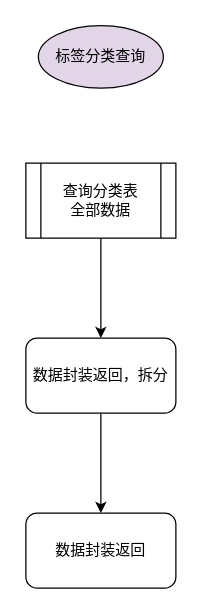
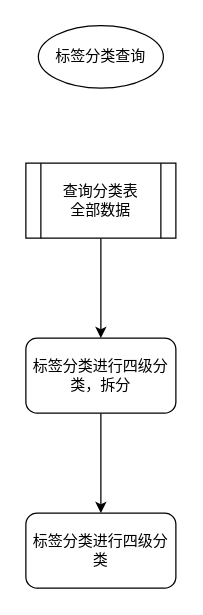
  <mxCell id="0" />
  <mxCell id="1" parent="0" />
- <mxCell id="2" value="标签分类查询" style="ellipse;whiteSpace=wrap;html=1;fillColor=#e1d5e7;" vertex="1" parent="1"><mxGeometry x="30" y="20" width="100" height="50" as="geometry" /></mxCell>
+ <mxCell id="2" value="标签分类查询" style="ellipse;whiteSpace=wrap;html=1;" vertex="1" parent="1"><mxGeometry x="30" y="20" width="100" height="50" as="geometry" /></mxCell>
  <mxCell id="3" value="" style="edgeStyle=orthogonalEdgeStyle;rounded=0;orthogonalLoop=1;jettySize=auto;html=1;" edge="1" parent="1" source="4" target="6"><mxGeometry relative="1" as="geometry" /></mxCell>
  <mxCell id="4" value="查询分类表&lt;div&gt;全部数据&lt;/div&gt;" style="shape=process;whiteSpace=wrap;html=1;backgroundOutline=1;" vertex="1" parent="1"><mxGeometry x="20" y="130" width="120" height="60" as="geometry" /></mxCell>
  <mxCell id="5" value="" style="edgeStyle=orthogonalEdgeStyle;rounded=0;orthogonalLoop=1;jettySize=auto;html=1;" edge="1" parent="1" source="6" target="7"><mxGeometry relative="1" as="geometry" /></mxCell>
- <mxCell id="6" value="数据封装返回，拆分" style="rounded=1;whiteSpace=wrap;html=1;" vertex="1" parent="1"><mxGeometry x="20" y="270" width="120" height="60" as="geometry" /></mxCell>
- <mxCell id="7" value="数据封装返回" style="whiteSpace=wrap;html=1;rounded=1;" vertex="1" parent="1"><mxGeometry x="20" y="410" width="120" height="60" as="geometry" /></mxCell>
+ <mxCell id="6" value="标签分类进行四级分类，拆分" style="rounded=1;whiteSpace=wrap;html=1;" vertex="1" parent="1"><mxGeometry x="20" y="270" width="120" height="60" as="geometry" /></mxCell>
+ <mxCell id="7" value="标签分类进行四级分类" style="whiteSpace=wrap;html=1;rounded=1;" vertex="1" parent="1"><mxGeometry x="20" y="410" width="120" height="60" as="geometry" /></mxCell>
